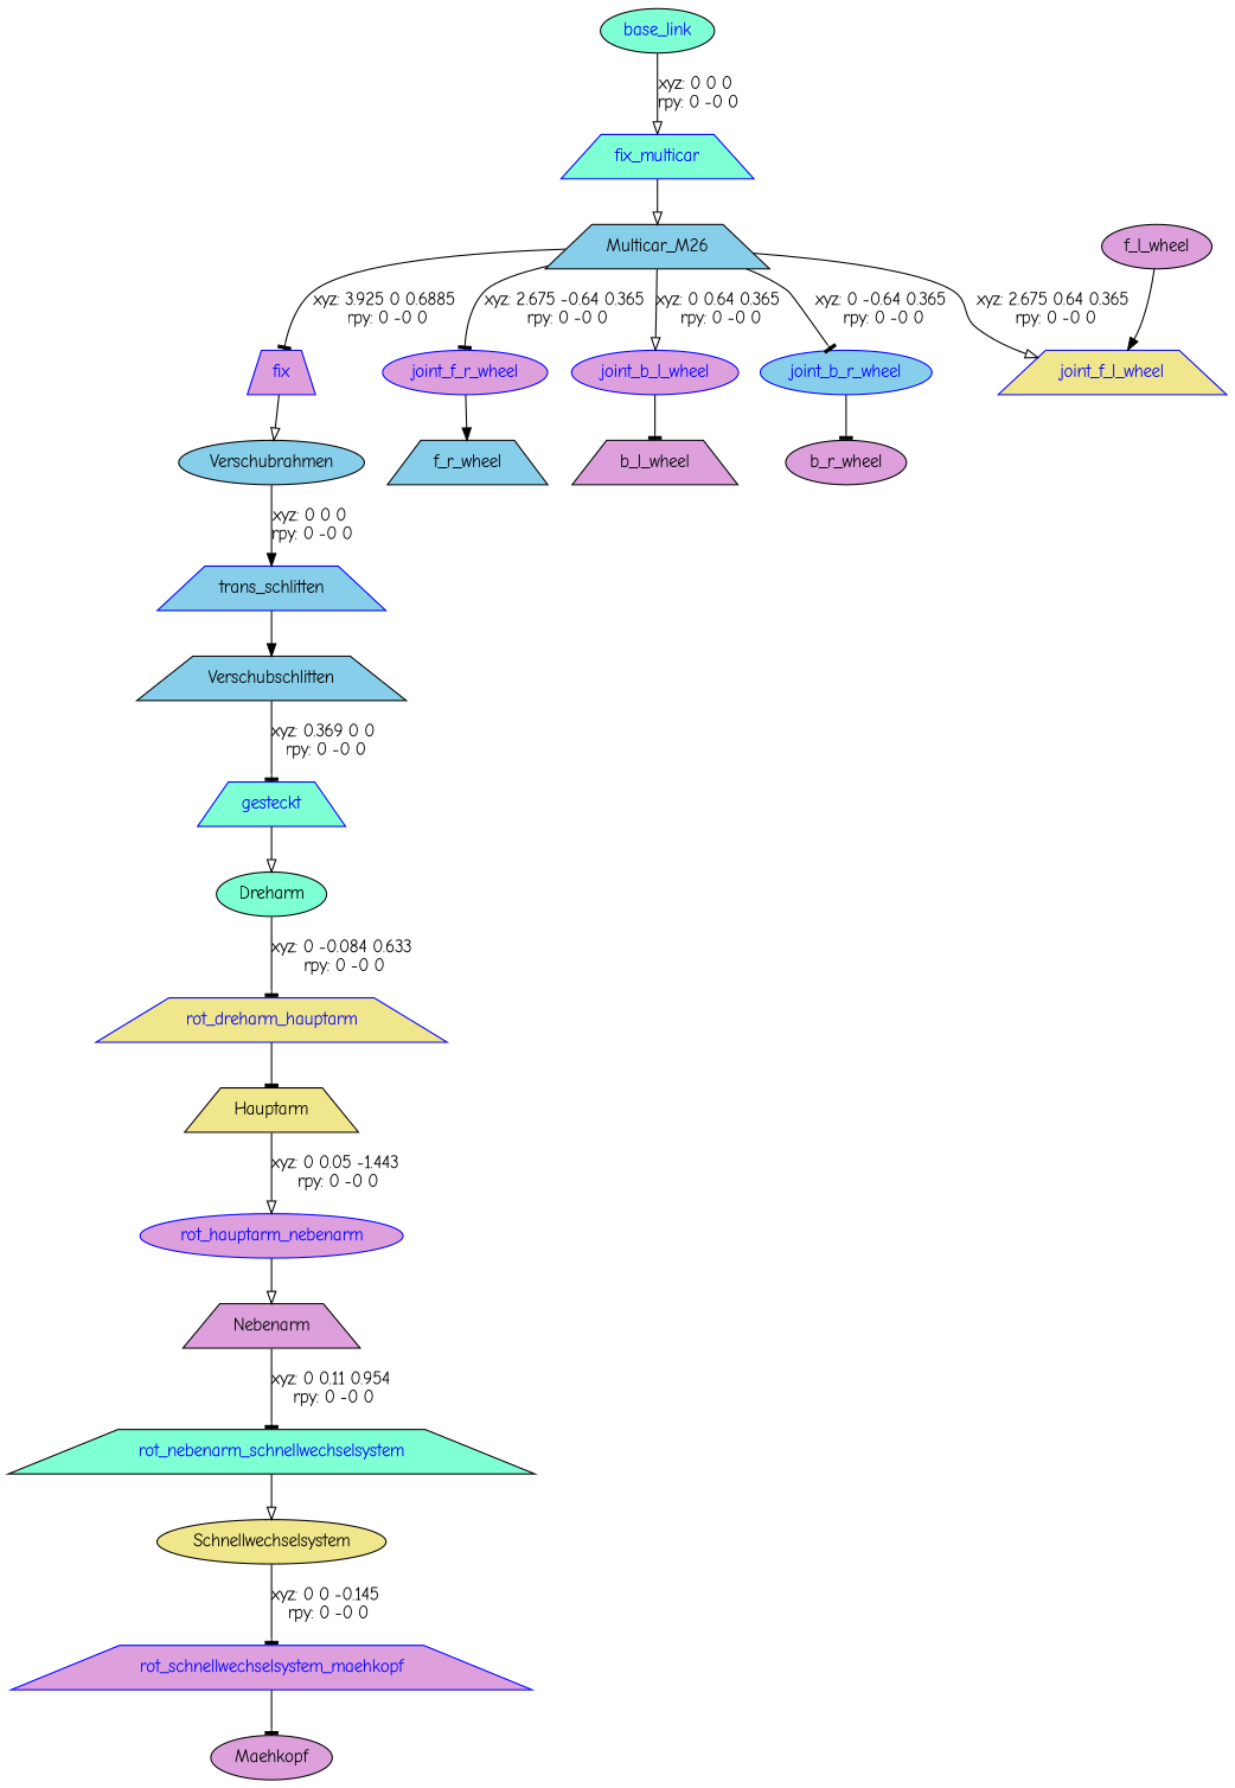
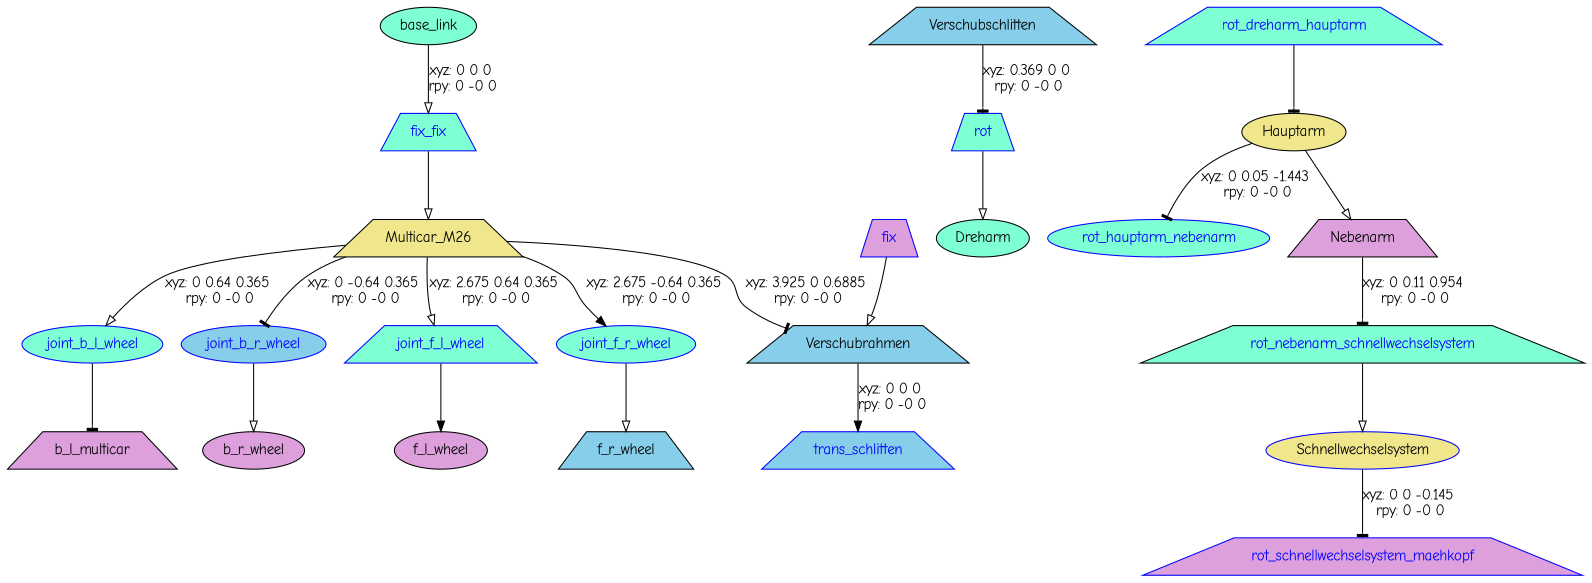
  digraph {
    fontname="Comic Neue"
    node [fillcolor=plum fontname="Comic Neue" shape=trapezium style=filled]
    edge [arrowhead=tee fontname="Comic Neue"]
-   n1 [fillcolor=aquamarine label=base_link shape=ellipse fontcolor=blue]
-   fix_multicar [color=blue fillcolor=aquamarine fontcolor=blue]
-   n3 [fillcolor=skyblue label=Multicar_M26]
+   n1 [fillcolor=aquamarine label=base_link shape=ellipse]
+   fix_multicar [color=blue fillcolor=aquamarine fontcolor=blue label=fix_fix]
+   n3 [fillcolor=khaki label=Multicar_M26]
    fix [color=blue fontcolor=blue]
-   joint_b_l_wheel [color=blue fontcolor=blue shape=ellipse]
+   joint_b_l_wheel [color=blue fillcolor=aquamarine fontcolor=blue shape=ellipse]
    joint_b_r_wheel [color=blue fillcolor=skyblue fontcolor=blue shape=ellipse]
-   joint_f_l_wheel [color=blue fillcolor=khaki fontcolor=blue]
-   joint_f_r_wheel [color=blue fontcolor=blue shape=ellipse]
-   n9 [fillcolor=skyblue label=Verschubrahmen shape=ellipse]
-   n10 [label=b_l_wheel]
+   joint_f_l_wheel [color=blue fillcolor=aquamarine fontcolor=blue]
+   joint_f_r_wheel [color=blue fillcolor=aquamarine fontcolor=blue shape=ellipse]
+   n9 [fillcolor=skyblue label=Verschubrahmen]
+   n10 [label=b_l_multicar]
    n11 [label=b_r_wheel shape=ellipse]
    n12 [label=f_l_wheel shape=ellipse]
    n13 [fillcolor=skyblue label=f_r_wheel]
-   trans_schlitten [color=blue fillcolor=skyblue fontcolor=black]
+   trans_schlitten [color=blue fillcolor=skyblue fontcolor=blue]
    n15 [fillcolor=skyblue label=Verschubschlitten]
-   gesteckt [color=blue fillcolor=aquamarine fontcolor=blue]
+   gesteckt [color=blue fillcolor=aquamarine fontcolor=blue label=rot]
    n17 [fillcolor=aquamarine label=Dreharm shape=ellipse]
-   rot_dreharm_hauptarm [color=blue fillcolor=khaki fontcolor=blue]
-   n19 [fillcolor=khaki label=Hauptarm]
-   rot_hauptarm_nebenarm [color=blue fontcolor=blue shape=ellipse]
+   rot_dreharm_hauptarm [color=blue fillcolor=aquamarine fontcolor=blue]
+   n19 [fillcolor=khaki label=Hauptarm shape=ellipse]
+   rot_hauptarm_nebenarm [color=blue fillcolor=aquamarine fontcolor=blue shape=ellipse]
    n21 [label=Nebenarm]
    rot_nebenarm_schnellwechselsystem [color=black fillcolor=aquamarine fontcolor=blue]
-   n23 [fillcolor=khaki label=Schnellwechselsystem shape=ellipse]
+   n23 [fillcolor=khaki label=Schnellwechselsystem shape=ellipse color=blue]
    rot_schnellwechselsystem_maehkopf [color=blue fontcolor=blue]
-   n25 [label=Maehkopf shape=ellipse]
    n1 -> fix_multicar [arrowhead=onormal label="xyz: 0 0 0 \nrpy: 0 -0 0"]
    fix_multicar -> n3 [arrowhead=onormal]
-   n3 -> fix [label="xyz: 3.925 0 0.6885 \nrpy: 0 -0 0"]
+   n3 -> n9 [label="xyz: 3.925 0 0.6885 \nrpy: 0 -0 0"]
    n3 -> joint_b_l_wheel [arrowhead=onormal label="xyz: 0 0.64 0.365 \nrpy: 0 -0 0"]
    n3 -> joint_b_r_wheel [label="xyz: 0 -0.64 0.365 \nrpy: 0 -0 0"]
    n3 -> joint_f_l_wheel [arrowhead=onormal label="xyz: 2.675 0.64 0.365 \nrpy: 0 -0 0"]
-   n3 -> joint_f_r_wheel [label="xyz: 2.675 -0.64 0.365 \nrpy: 0 -0 0"]
+   n3 -> joint_f_r_wheel [arrowhead=normal label="xyz: 2.675 -0.64 0.365 \nrpy: 0 -0 0"]
    fix -> n9 [arrowhead=onormal]
    joint_b_l_wheel -> n10
-   joint_b_r_wheel -> n11
-   n12 -> joint_f_l_wheel [arrowhead=normal]
-   joint_f_r_wheel -> n13 [arrowhead=normal]
+   joint_b_r_wheel -> n11 [arrowhead=onormal]
+   joint_f_l_wheel -> n12 [arrowhead=normal]
+   joint_f_r_wheel -> n13 [arrowhead=onormal]
    n9 -> trans_schlitten [arrowhead=normal label="xyz: 0 0 0 \nrpy: 0 -0 0"]
-   trans_schlitten -> n15 [arrowhead=normal]
    n15 -> gesteckt [label="xyz: 0.369 0 0 \nrpy: 0 -0 0"]
    gesteckt -> n17 [arrowhead=onormal]
-   n17 -> rot_dreharm_hauptarm [label="xyz: 0 -0.084 0.633 \nrpy: 0 -0 0"]
    rot_dreharm_hauptarm -> n19
-   n19 -> rot_hauptarm_nebenarm [arrowhead=onormal label="xyz: 0 0.05 -1.443 \nrpy: 0 -0 0"]
-   rot_hauptarm_nebenarm -> n21 [arrowhead=onormal]
+   n19 -> rot_hauptarm_nebenarm [label="xyz: 0 0.05 -1.443 \nrpy: 0 -0 0"]
+   n19 -> n21 [arrowhead=onormal]
    n21 -> rot_nebenarm_schnellwechselsystem [label="xyz: 0 0.11 0.954 \nrpy: 0 -0 0"]
    rot_nebenarm_schnellwechselsystem -> n23 [arrowhead=onormal]
    n23 -> rot_schnellwechselsystem_maehkopf [label="xyz: 0 0 -0.145 \nrpy: 0 -0 0"]
-   rot_schnellwechselsystem_maehkopf -> n25
  }
